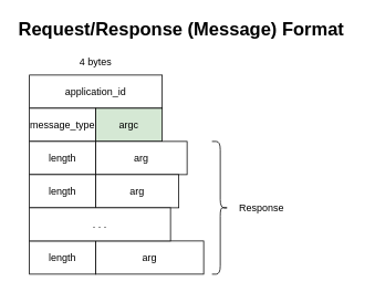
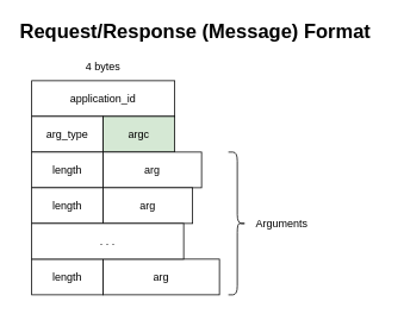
  <mxCell id="0" />
  <mxCell id="1" parent="0" />
  <mxCell id="2" value="&lt;div style=&quot;font-size: 22px&quot;&gt;Request/Response (Message) Format&lt;br style=&quot;font-size: 22px&quot;&gt;&lt;/div&gt;" style="text;html=1;strokeColor=none;fillColor=none;align=left;verticalAlign=middle;whiteSpace=wrap;rounded=0;fontStyle=1;fontSize=22;" vertex="1" parent="1"><mxGeometry x="20" y="20" width="410" height="30" as="geometry" /></mxCell>
  <mxCell id="3" value="application_id" style="rounded=0;whiteSpace=wrap;html=1;fontSize=12;" vertex="1" parent="1"><mxGeometry x="35" y="90" width="160" height="40" as="geometry" /></mxCell>
- <mxCell id="4" value="message_type" style="rounded=0;whiteSpace=wrap;html=1;fontSize=12;" vertex="1" parent="1"><mxGeometry x="35" y="130" width="80" height="40" as="geometry" /></mxCell>
+ <mxCell id="4" value="arg_type" style="rounded=0;whiteSpace=wrap;html=1;fontSize=12;" vertex="1" parent="1"><mxGeometry x="35" y="130" width="80" height="40" as="geometry" /></mxCell>
  <mxCell id="5" value="argc" style="rounded=0;whiteSpace=wrap;html=1;fontSize=12;fillColor=#d5e8d4;" vertex="1" parent="1"><mxGeometry x="115" y="130" width="80" height="40" as="geometry" /></mxCell>
  <mxCell id="6" value="length" style="rounded=0;whiteSpace=wrap;html=1;fontSize=12;" vertex="1" parent="1"><mxGeometry x="35" y="170" width="80" height="40" as="geometry" /></mxCell>
  <mxCell id="7" value="arg" style="rounded=0;whiteSpace=wrap;html=1;fontSize=12;" vertex="1" parent="1"><mxGeometry x="115" y="170" width="110" height="40" as="geometry" /></mxCell>
  <mxCell id="8" value="length" style="rounded=0;whiteSpace=wrap;html=1;fontSize=12;" vertex="1" parent="1"><mxGeometry x="35" y="210" width="80" height="40" as="geometry" /></mxCell>
  <mxCell id="9" value="arg" style="rounded=0;whiteSpace=wrap;html=1;fontSize=12;" vertex="1" parent="1"><mxGeometry x="115" y="210" width="100" height="40" as="geometry" /></mxCell>
  <mxCell id="10" value="length" style="rounded=0;whiteSpace=wrap;html=1;fontSize=12;" vertex="1" parent="1"><mxGeometry x="35" y="290" width="80" height="40" as="geometry" /></mxCell>
  <mxCell id="11" value="arg" style="rounded=0;whiteSpace=wrap;html=1;fontSize=12;" vertex="1" parent="1"><mxGeometry x="115" y="290" width="130" height="40" as="geometry" /></mxCell>
  <mxCell id="12" value=". . ." style="rounded=0;whiteSpace=wrap;html=1;fontSize=12;" vertex="1" parent="1"><mxGeometry x="35" y="250" width="170" height="40" as="geometry" /></mxCell>
  <mxCell id="13" value="4 bytes" style="text;html=1;strokeColor=none;fillColor=none;align=center;verticalAlign=middle;whiteSpace=wrap;rounded=0;fontSize=12;" vertex="1" parent="1"><mxGeometry x="85" y="60" width="60" height="30" as="geometry" /></mxCell>
  <mxCell id="14" value="" style="shape=curlyBracket;whiteSpace=wrap;html=1;rounded=1;flipH=1;fontSize=12;" vertex="1" parent="1"><mxGeometry x="255" y="170" width="20" height="160" as="geometry" /></mxCell>
- <mxCell id="15" value="Response" style="text;html=1;strokeColor=none;fillColor=none;align=center;verticalAlign=middle;whiteSpace=wrap;rounded=0;fontSize=12;" vertex="1" parent="1"><mxGeometry x="285" y="235" width="60" height="30" as="geometry" /></mxCell>
+ <mxCell id="15" value="Arguments" style="text;html=1;strokeColor=none;fillColor=none;align=center;verticalAlign=middle;whiteSpace=wrap;rounded=0;fontSize=12;" vertex="1" parent="1"><mxGeometry x="285" y="235" width="60" height="30" as="geometry" /></mxCell>
